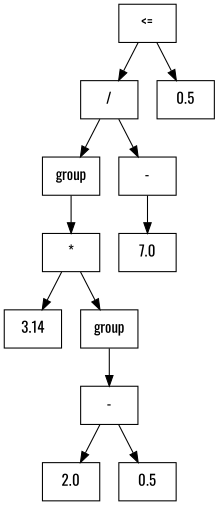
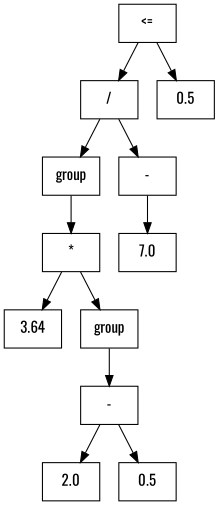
  digraph {
    fontname=Oswald
    node [shape=box fontname=Oswald]
    edge [fontname=Oswald]
    n1 [label="<="]
    n2 [label="/"]
    n3 [label=0.5]
    n4 [label=group]
    n5 [label="-"]
    n6 [label="*"]
-   n7 [label=3.14]
+   n7 [label=3.64]
    n8 [label=group]
    n9 [label="-"]
    n10 [label=2.0]
    n11 [label=0.5]
    n12 [label=7.0]
    n1 -> n2
    n1 -> n3
    n2 -> n4
    n2 -> n5
    n4 -> n6
    n5 -> n12
    n6 -> n7
    n6 -> n8
    n8 -> n9
    n9 -> n10
    n9 -> n11
  }
